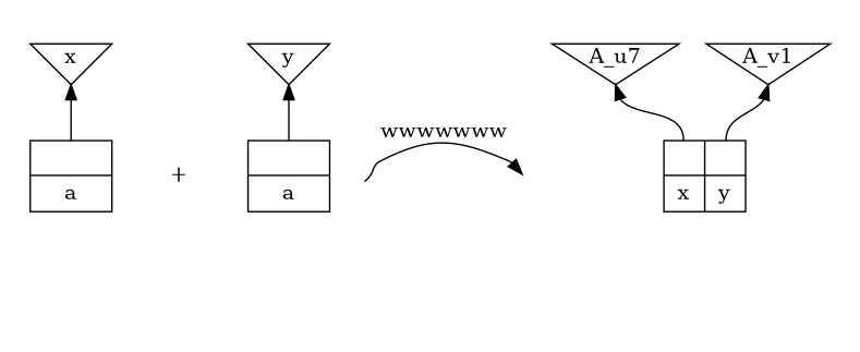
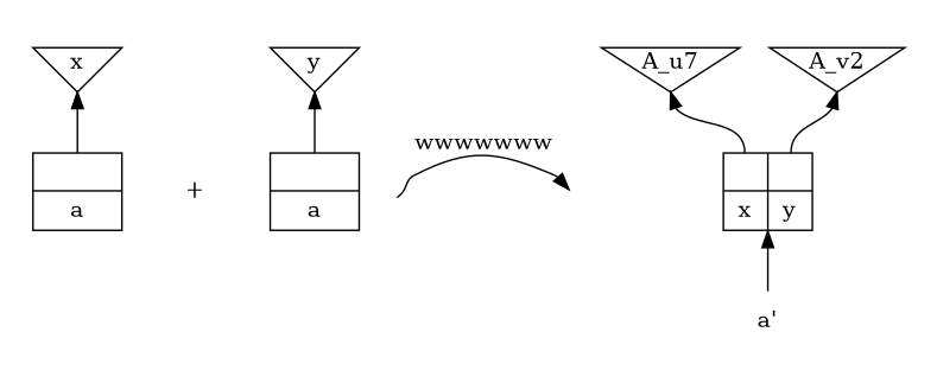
  digraph {
    compound=true
    node [shape=invtriangle]
    edge [dir=back tailport=s]
    n1 [label=x margin="0.01,0.01"]
    n2 [label="{<a> | a}" shape=record]
    temp0 [color=invis shape=point]
    n4 [label="+" shape=none]
    n5 [label=y margin="0.01,0.01"]
    n6 [label="{<a> | a}" shape=record]
    temp2b [color=invis shape=point]
    temp2c [color=invis shape=point]
    temp2a [color=invis shape=point]
    n10 [label=A_u7 margin="0.01,0.01"]
-   A_v2 [margin="0.01,0.01" label=A_v1]
+   A_v2 [margin="0.01,0.01"]
    n12 [label="{<x> | x} | {<y> | y}" shape=record]
+   n13 [label="a'" shape=none]
    subgraph cluster_1 {
      color=invis
      subgraph sub_2 {
        color=invis
        rank=same
        n1
      }
      subgraph sub_3 {
        color=invis
        n1
        n2
      }
    }
    subgraph sub_4 {
      temp0
      n4
    }
    subgraph cluster_5 {
      color=invis
      subgraph sub_6 {
        color=invis
        rank=same
        n5
      }
      subgraph sub_7 {
        color=invis
        n5
        n6
      }
    }
    subgraph sub_8 {
      temp2a
      subgraph sub_9 {
        rank=same
        temp2b
        temp2c
      }
    }
    subgraph cluster_10 {
      color=invis
      subgraph sub_11 {
        color=invis
        rank=same
        n10
        A_v2
      }
      subgraph sub_12 {
        color=invis
        n10
        A_v2
        n12
+       n13
      }
    }
    n1 -> n2 [headport="a:n"]
    temp0 -> n4 [dir=none style=invisible]
    n5 -> n6 [headport="a:n"]
    temp2b -> temp2c [constraint=false label=wwwwwww dir=""]
    temp2a -> temp2b [dir=none style=invisible]
    temp2a -> temp2c [dir=none style=invisible]
    n10 -> n12 [headport="x:n"]
    A_v2 -> n12 [headport="y:n"]
+   n12 -> n13 [headport=n]
  }
